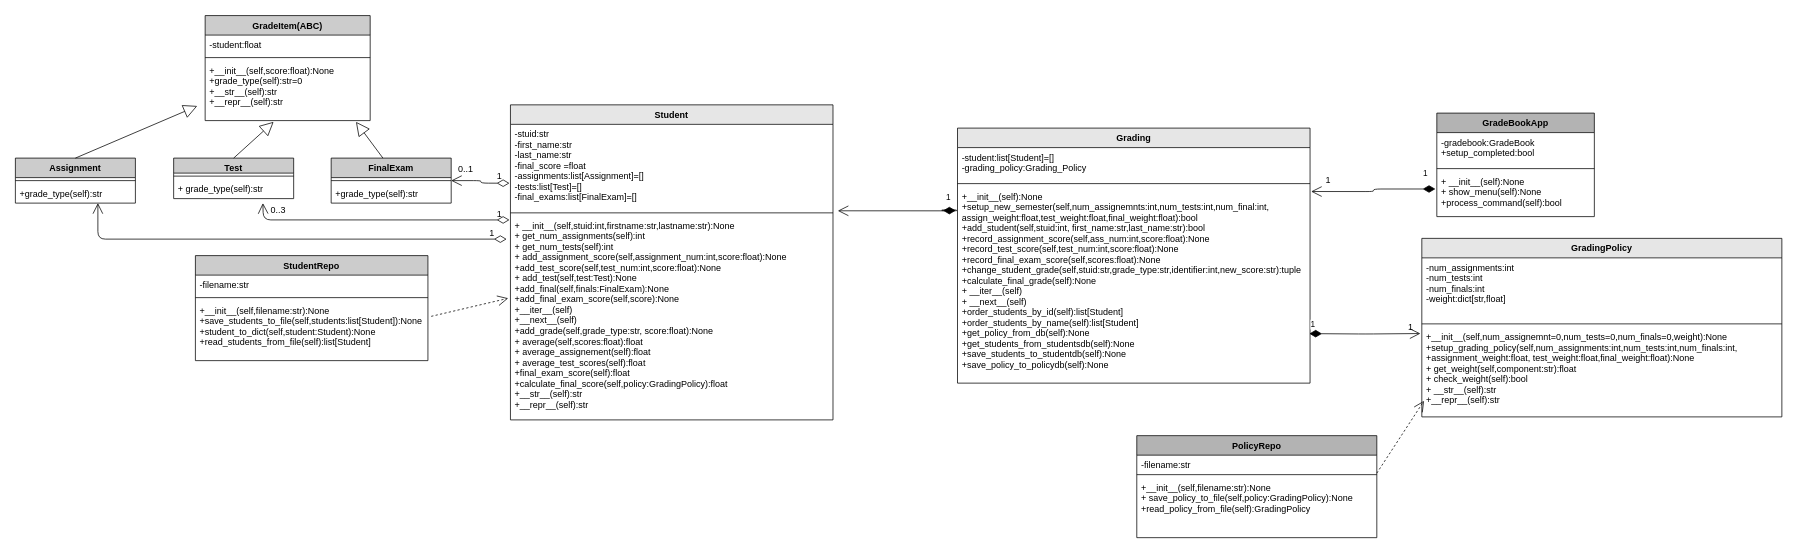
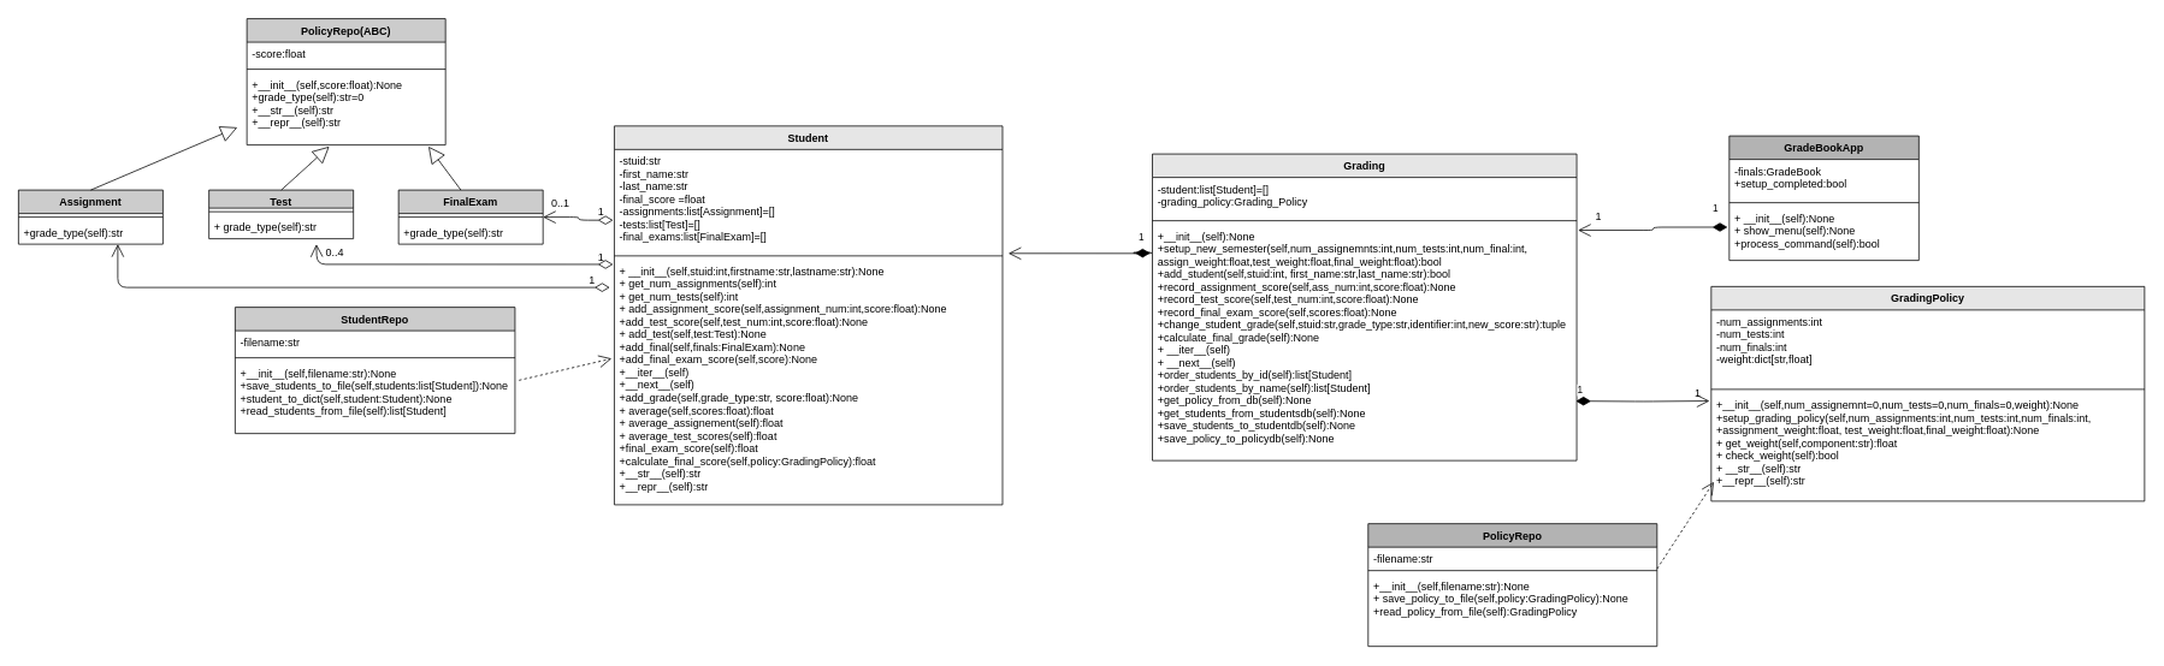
  <mxCell id="0" />
  <mxCell id="1" parent="0" />
  <mxCell id="2" value="Grading" style="swimlane;fontStyle=1;align=center;verticalAlign=top;childLayout=stackLayout;horizontal=1;startSize=26;horizontalStack=0;resizeParent=1;resizeParentMax=0;resizeLast=0;collapsible=1;marginBottom=0;fillColor=#E6E6E6;" parent="1" vertex="1"><mxGeometry x="1276" y="170" width="470" height="340" as="geometry" /></mxCell>
  <mxCell id="3" value="-student:list[Student]=[]&#10;-grading_policy:Grading_Policy" style="text;strokeColor=none;fillColor=none;align=left;verticalAlign=top;spacingLeft=4;spacingRight=4;overflow=hidden;rotatable=0;points=[[0,0.5],[1,0.5]];portConstraint=eastwest;" parent="2" vertex="1"><mxGeometry y="26" width="470" height="44" as="geometry" /></mxCell>
  <mxCell id="4" value="" style="line;strokeWidth=1;fillColor=none;align=left;verticalAlign=middle;spacingTop=-1;spacingLeft=3;spacingRight=3;rotatable=0;labelPosition=right;points=[];portConstraint=eastwest;strokeColor=inherit;" parent="2" vertex="1"><mxGeometry y="70" width="470" height="8" as="geometry" /></mxCell>
  <mxCell id="5" value="+__init__(self):None&#10;+setup_new_semester(self,num_assignemnts:int,num_tests:int,num_final:int,&#10;assign_weight:float,test_weight:float,final_weight:float):bool&#10;+add_student(self,stuid:int, first_name:str,last_name:str):bool&#10;+record_assignment_score(self,ass_num:int,score:float):None&#10;+record_test_score(self,test_num:int,score:float):None&#10;+record_final_exam_score(self,scores:float):None&#10;+change_student_grade(self,stuid:str,grade_type:str,identifier:int,new_score:str):tuple&#10;+calculate_final_grade(self):None&#10;+ __iter__(self) &#10;+ __next__(self)&#10;+order_students_by_id(self):list[Student]&#10;+order_students_by_name(self):list[Student]&#10;+get_policy_from_db(self):None&#10;+get_students_from_studentsdb(self):None&#10;+save_students_to_studentdb(self):None&#10;+save_policy_to_policydb(self):None" style="text;strokeColor=none;fillColor=none;align=left;verticalAlign=top;spacingLeft=4;spacingRight=4;overflow=hidden;rotatable=0;points=[[0,0.5],[1,0.5]];portConstraint=eastwest;" parent="2" vertex="1"><mxGeometry y="78" width="470" height="262" as="geometry" /></mxCell>
  <mxCell id="6" value="GradingPolicy" style="swimlane;fontStyle=1;align=center;verticalAlign=top;childLayout=stackLayout;horizontal=1;startSize=26;horizontalStack=0;resizeParent=1;resizeParentMax=0;resizeLast=0;collapsible=1;marginBottom=0;fillColor=#E6E6E6;" parent="1" vertex="1"><mxGeometry x="1895" y="317" width="480" height="238" as="geometry" /></mxCell>
  <mxCell id="7" value="-num_assignments:int&#10;-num_tests:int&#10;-num_finals:int&#10;-weight:dict[str,float]" style="text;strokeColor=none;fillColor=none;align=left;verticalAlign=top;spacingLeft=4;spacingRight=4;overflow=hidden;rotatable=0;points=[[0,0.5],[1,0.5]];portConstraint=eastwest;" parent="6" vertex="1"><mxGeometry y="26" width="480" height="84" as="geometry" /></mxCell>
  <mxCell id="8" value="" style="line;strokeWidth=1;fillColor=none;align=left;verticalAlign=middle;spacingTop=-1;spacingLeft=3;spacingRight=3;rotatable=0;labelPosition=right;points=[];portConstraint=eastwest;strokeColor=inherit;" parent="6" vertex="1"><mxGeometry y="110" width="480" height="8" as="geometry" /></mxCell>
  <mxCell id="9" value="+__init__(self,num_assignemnt=0,num_tests=0,num_finals=0,weight):None&#10;+setup_grading_policy(self,num_assignments:int,num_tests:int,num_finals:int, &#10;+assignment_weight:float, test_weight:float,final_weight:float):None&#10;+ get_weight(self,component:str):float&#10;+ check_weight(self):bool&#10;+ __str__(self):str&#10;+__repr__(self):str" style="text;strokeColor=none;fillColor=none;align=left;verticalAlign=top;spacingLeft=4;spacingRight=4;overflow=hidden;rotatable=0;points=[[0,0.5],[1,0.5]];portConstraint=eastwest;" parent="6" vertex="1"><mxGeometry y="118" width="480" height="120" as="geometry" /></mxCell>
  <mxCell id="10" value="Student" style="swimlane;fontStyle=1;align=center;verticalAlign=top;childLayout=stackLayout;horizontal=1;startSize=26;horizontalStack=0;resizeParent=1;resizeParentMax=0;resizeLast=0;collapsible=1;marginBottom=0;fillColor=#E6E6E6;" parent="1" vertex="1"><mxGeometry x="680" y="139" width="430" height="420" as="geometry" /></mxCell>
  <mxCell id="11" value="-stuid:str&#10;-first_name:str&#10;-last_name:str&#10;-final_score =float&#10;-assignments:list[Assignment]=[]&#10;-tests:list[Test]=[]&#10;-final_exams:list[FinalExam]=[]" style="text;strokeColor=none;fillColor=none;align=left;verticalAlign=top;spacingLeft=4;spacingRight=4;overflow=hidden;rotatable=0;points=[[0,0.5],[1,0.5]];portConstraint=eastwest;" parent="10" vertex="1"><mxGeometry y="26" width="430" height="114" as="geometry" /></mxCell>
  <mxCell id="12" value="" style="line;strokeWidth=1;fillColor=none;align=left;verticalAlign=middle;spacingTop=-1;spacingLeft=3;spacingRight=3;rotatable=0;labelPosition=right;points=[];portConstraint=eastwest;strokeColor=inherit;" parent="10" vertex="1"><mxGeometry y="140" width="430" height="8" as="geometry" /></mxCell>
  <mxCell id="13" value="+ __init__(self,stuid:int,firstname:str,lastname:str):None&#10;+ get_num_assignments(self):int&#10;+ get_num_tests(self):int&#10;+ add_assignment_score(self,assignment_num:int,score:float):None&#10;+add_test_score(self,test_num:int,score:float):None&#10;+ add_test(self,test:Test):None&#10;+add_final(self,finals:FinalExam):None&#10;+add_final_exam_score(self,score):None&#10;+__iter__(self)&#10;+__next__(self)&#10;+add_grade(self,grade_type:str, score:float):None&#10;+ average(self,scores:float):float&#10;+ average_assignement(self):float&#10;+ average_test_scores(self):float&#10;+final_exam_score(self):float&#10;+calculate_final_score(self,policy:GradingPolicy):float&#10;+__str__(self):str&#10;+__repr__(self):str&#10;" style="text;strokeColor=none;fillColor=none;align=left;verticalAlign=top;spacingLeft=4;spacingRight=4;overflow=hidden;rotatable=0;points=[[0,0.5],[1,0.5]];portConstraint=eastwest;" parent="10" vertex="1"><mxGeometry y="148" width="430" height="272" as="geometry" /></mxCell>
- <mxCell id="14" value="GradeItem(ABC)" style="swimlane;fontStyle=1;align=center;verticalAlign=top;childLayout=stackLayout;horizontal=1;startSize=26;horizontalStack=0;resizeParent=1;resizeParentMax=0;resizeLast=0;collapsible=1;marginBottom=0;fillColor=#CCCCCC;" parent="1" vertex="1"><mxGeometry x="273" y="20" width="220" height="140" as="geometry" /></mxCell>
- <mxCell id="15" value="-student:float" style="text;strokeColor=none;fillColor=none;align=left;verticalAlign=top;spacingLeft=4;spacingRight=4;overflow=hidden;rotatable=0;points=[[0,0.5],[1,0.5]];portConstraint=eastwest;" parent="14" vertex="1"><mxGeometry y="26" width="220" height="26" as="geometry" /></mxCell>
+ <mxCell id="14" value="PolicyRepo(ABC)" style="swimlane;fontStyle=1;align=center;verticalAlign=top;childLayout=stackLayout;horizontal=1;startSize=26;horizontalStack=0;resizeParent=1;resizeParentMax=0;resizeLast=0;collapsible=1;marginBottom=0;fillColor=#CCCCCC;" parent="1" vertex="1"><mxGeometry x="273" y="20" width="220" height="140" as="geometry" /></mxCell>
+ <mxCell id="15" value="-score:float" style="text;strokeColor=none;fillColor=none;align=left;verticalAlign=top;spacingLeft=4;spacingRight=4;overflow=hidden;rotatable=0;points=[[0,0.5],[1,0.5]];portConstraint=eastwest;" parent="14" vertex="1"><mxGeometry y="26" width="220" height="26" as="geometry" /></mxCell>
  <mxCell id="16" value="" style="line;strokeWidth=1;fillColor=none;align=left;verticalAlign=middle;spacingTop=-1;spacingLeft=3;spacingRight=3;rotatable=0;labelPosition=right;points=[];portConstraint=eastwest;strokeColor=inherit;" parent="14" vertex="1"><mxGeometry y="52" width="220" height="8" as="geometry" /></mxCell>
  <mxCell id="17" value="+__init__(self,score:float):None&#10;+grade_type(self):str=0&#10;+__str__(self):str&#10;+__repr__(self):str" style="text;strokeColor=none;fillColor=none;align=left;verticalAlign=top;spacingLeft=4;spacingRight=4;overflow=hidden;rotatable=0;points=[[0,0.5],[1,0.5]];portConstraint=eastwest;" parent="14" vertex="1"><mxGeometry y="60" width="220" height="80" as="geometry" /></mxCell>
  <mxCell id="18" value="Assignment" style="swimlane;fontStyle=1;align=center;verticalAlign=top;childLayout=stackLayout;horizontal=1;startSize=26;horizontalStack=0;resizeParent=1;resizeParentMax=0;resizeLast=0;collapsible=1;marginBottom=0;fillColor=#CCCCCC;" parent="1" vertex="1"><mxGeometry x="20" y="210" width="160" height="60" as="geometry" /></mxCell>
  <mxCell id="19" value="" style="line;strokeWidth=1;fillColor=none;align=left;verticalAlign=middle;spacingTop=-1;spacingLeft=3;spacingRight=3;rotatable=0;labelPosition=right;points=[];portConstraint=eastwest;strokeColor=inherit;" parent="18" vertex="1"><mxGeometry y="26" width="160" height="8" as="geometry" /></mxCell>
  <mxCell id="20" value="+grade_type(self):str" style="text;strokeColor=none;fillColor=none;align=left;verticalAlign=top;spacingLeft=4;spacingRight=4;overflow=hidden;rotatable=0;points=[[0,0.5],[1,0.5]];portConstraint=eastwest;" parent="18" vertex="1"><mxGeometry y="34" width="160" height="26" as="geometry" /></mxCell>
  <mxCell id="21" value="Test" style="swimlane;fontStyle=1;align=center;verticalAlign=top;childLayout=stackLayout;horizontal=1;startSize=20;horizontalStack=0;resizeParent=1;resizeParentMax=0;resizeLast=0;collapsible=1;marginBottom=0;fillColor=#CCCCCC;" parent="1" vertex="1"><mxGeometry x="231" y="210" width="160" height="54" as="geometry" /></mxCell>
  <mxCell id="22" value="" style="line;strokeWidth=1;fillColor=none;align=left;verticalAlign=middle;spacingTop=-1;spacingLeft=3;spacingRight=3;rotatable=0;labelPosition=right;points=[];portConstraint=eastwest;strokeColor=inherit;" parent="21" vertex="1"><mxGeometry y="20" width="160" height="8" as="geometry" /></mxCell>
  <mxCell id="23" value="+ grade_type(self):str" style="text;strokeColor=none;fillColor=none;align=left;verticalAlign=top;spacingLeft=4;spacingRight=4;overflow=hidden;rotatable=0;points=[[0,0.5],[1,0.5]];portConstraint=eastwest;" parent="21" vertex="1"><mxGeometry y="28" width="160" height="26" as="geometry" /></mxCell>
  <mxCell id="24" value="FinalExam" style="swimlane;fontStyle=1;align=center;verticalAlign=top;childLayout=stackLayout;horizontal=1;startSize=26;horizontalStack=0;resizeParent=1;resizeParentMax=0;resizeLast=0;collapsible=1;marginBottom=0;fillColor=#CCCCCC;" parent="1" vertex="1"><mxGeometry x="441" y="210" width="160" height="60" as="geometry" /></mxCell>
  <mxCell id="25" value="" style="line;strokeWidth=1;fillColor=none;align=left;verticalAlign=middle;spacingTop=-1;spacingLeft=3;spacingRight=3;rotatable=0;labelPosition=right;points=[];portConstraint=eastwest;strokeColor=inherit;" parent="24" vertex="1"><mxGeometry y="26" width="160" height="8" as="geometry" /></mxCell>
  <mxCell id="26" value="+grade_type(self):str" style="text;strokeColor=none;fillColor=none;align=left;verticalAlign=top;spacingLeft=4;spacingRight=4;overflow=hidden;rotatable=0;points=[[0,0.5],[1,0.5]];portConstraint=eastwest;" parent="24" vertex="1"><mxGeometry y="34" width="160" height="26" as="geometry" /></mxCell>
  <mxCell id="27" value="GradeBookApp" style="swimlane;fontStyle=1;align=center;verticalAlign=top;childLayout=stackLayout;horizontal=1;startSize=26;horizontalStack=0;resizeParent=1;resizeParentMax=0;resizeLast=0;collapsible=1;marginBottom=0;fillColor=#B3B3B3;" parent="1" vertex="1"><mxGeometry x="1915" y="150" width="210" height="138" as="geometry" /></mxCell>
- <mxCell id="28" value="-gradebook:GradeBook&#10;+setup_completed:bool" style="text;strokeColor=none;fillColor=none;align=left;verticalAlign=top;spacingLeft=4;spacingRight=4;overflow=hidden;rotatable=0;points=[[0,0.5],[1,0.5]];portConstraint=eastwest;" parent="27" vertex="1"><mxGeometry y="26" width="210" height="44" as="geometry" /></mxCell>
+ <mxCell id="28" value="-finals:GradeBook&#10;+setup_completed:bool" style="text;strokeColor=none;fillColor=none;align=left;verticalAlign=top;spacingLeft=4;spacingRight=4;overflow=hidden;rotatable=0;points=[[0,0.5],[1,0.5]];portConstraint=eastwest;" parent="27" vertex="1"><mxGeometry y="26" width="210" height="44" as="geometry" /></mxCell>
  <mxCell id="29" value="" style="line;strokeWidth=1;fillColor=none;align=left;verticalAlign=middle;spacingTop=-1;spacingLeft=3;spacingRight=3;rotatable=0;labelPosition=right;points=[];portConstraint=eastwest;strokeColor=inherit;" parent="27" vertex="1"><mxGeometry y="70" width="210" height="8" as="geometry" /></mxCell>
  <mxCell id="30" value="+ __init__(self):None&#10;+ show_menu(self):None&#10;+process_command(self):bool" style="text;strokeColor=none;fillColor=none;align=left;verticalAlign=top;spacingLeft=4;spacingRight=4;overflow=hidden;rotatable=0;points=[[0,0.5],[1,0.5]];portConstraint=eastwest;" parent="27" vertex="1"><mxGeometry y="78" width="210" height="60" as="geometry" /></mxCell>
  <mxCell id="31" value="StudentRepo" style="swimlane;fontStyle=1;align=center;verticalAlign=top;childLayout=stackLayout;horizontal=1;startSize=26;horizontalStack=0;resizeParent=1;resizeParentMax=0;resizeLast=0;collapsible=1;marginBottom=0;fillColor=#CCCCCC;" parent="1" vertex="1"><mxGeometry x="260" y="340" width="310" height="140" as="geometry" /></mxCell>
  <mxCell id="32" value="-filename:str" style="text;strokeColor=none;fillColor=none;align=left;verticalAlign=top;spacingLeft=4;spacingRight=4;overflow=hidden;rotatable=0;points=[[0,0.5],[1,0.5]];portConstraint=eastwest;" parent="31" vertex="1"><mxGeometry y="26" width="310" height="26" as="geometry" /></mxCell>
  <mxCell id="33" value="" style="line;strokeWidth=1;fillColor=none;align=left;verticalAlign=middle;spacingTop=-1;spacingLeft=3;spacingRight=3;rotatable=0;labelPosition=right;points=[];portConstraint=eastwest;strokeColor=inherit;" parent="31" vertex="1"><mxGeometry y="52" width="310" height="8" as="geometry" /></mxCell>
  <mxCell id="34" value="+__init__(self,filename:str):None&#10;+save_students_to_file(self,students:list[Student]):None&#10;+student_to_dict(self,student:Student):None&#10;+read_students_from_file(self):list[Student]" style="text;strokeColor=none;fillColor=none;align=left;verticalAlign=top;spacingLeft=4;spacingRight=4;overflow=hidden;rotatable=0;points=[[0,0.5],[1,0.5]];portConstraint=eastwest;" parent="31" vertex="1"><mxGeometry y="60" width="310" height="80" as="geometry" /></mxCell>
  <mxCell id="35" value="PolicyRepo" style="swimlane;fontStyle=1;align=center;verticalAlign=top;childLayout=stackLayout;horizontal=1;startSize=26;horizontalStack=0;resizeParent=1;resizeParentMax=0;resizeLast=0;collapsible=1;marginBottom=0;fillColor=#B3B3B3;" parent="1" vertex="1"><mxGeometry x="1515" y="580" width="320" height="136" as="geometry" /></mxCell>
  <mxCell id="36" value="-filename:str" style="text;strokeColor=none;fillColor=none;align=left;verticalAlign=top;spacingLeft=4;spacingRight=4;overflow=hidden;rotatable=0;points=[[0,0.5],[1,0.5]];portConstraint=eastwest;" parent="35" vertex="1"><mxGeometry y="26" width="320" height="22" as="geometry" /></mxCell>
  <mxCell id="37" value="" style="line;strokeWidth=1;fillColor=none;align=left;verticalAlign=middle;spacingTop=-1;spacingLeft=3;spacingRight=3;rotatable=0;labelPosition=right;points=[];portConstraint=eastwest;strokeColor=inherit;" parent="35" vertex="1"><mxGeometry y="48" width="320" height="8" as="geometry" /></mxCell>
  <mxCell id="38" value="+__init__(self,filename:str):None&#10;+ save_policy_to_file(self,policy:GradingPolicy):None&#10;+read_policy_from_file(self):GradingPolicy" style="text;strokeColor=none;fillColor=none;align=left;verticalAlign=top;spacingLeft=4;spacingRight=4;overflow=hidden;rotatable=0;points=[[0,0.5],[1,0.5]];portConstraint=eastwest;" parent="35" vertex="1"><mxGeometry y="56" width="320" height="80" as="geometry" /></mxCell>
  <mxCell id="39" value="" style="endArrow=block;endSize=16;endFill=0;html=1;exitX=0.5;exitY=0;exitDx=0;exitDy=0;entryX=-0.048;entryY=0.757;entryDx=0;entryDy=0;entryPerimeter=0;" parent="1" source="18" target="17" edge="1"><mxGeometry width="160" relative="1" as="geometry"><mxPoint x="90" y="170" as="sourcePoint" /><mxPoint x="250" y="170" as="targetPoint" /></mxGeometry></mxCell>
  <mxCell id="40" value="" style="endArrow=block;endSize=16;endFill=0;html=1;exitX=0.5;exitY=0;exitDx=0;exitDy=0;entryX=0.415;entryY=1.021;entryDx=0;entryDy=0;entryPerimeter=0;" parent="1" source="21" target="17" edge="1"><mxGeometry width="160" relative="1" as="geometry"><mxPoint x="110" y="220" as="sourcePoint" /><mxPoint x="220.44" y="150.56" as="targetPoint" /></mxGeometry></mxCell>
  <mxCell id="41" value="" style="endArrow=block;endSize=16;endFill=0;html=1;entryX=0.914;entryY=1.021;entryDx=0;entryDy=0;entryPerimeter=0;" parent="1" target="17" edge="1"><mxGeometry width="160" relative="1" as="geometry"><mxPoint x="510" y="210" as="sourcePoint" /><mxPoint x="230.44" y="160.56" as="targetPoint" /></mxGeometry></mxCell>
  <mxCell id="42" value="" style="endArrow=open;endSize=12;dashed=1;html=1;exitX=1.014;exitY=0.262;exitDx=0;exitDy=0;exitPerimeter=0;entryX=-0.007;entryY=0.404;entryDx=0;entryDy=0;entryPerimeter=0;" parent="1" source="34" target="13" edge="1"><mxGeometry width="160" relative="1" as="geometry"><mxPoint x="490" y="450" as="sourcePoint" /><mxPoint x="650" y="450" as="targetPoint" /></mxGeometry></mxCell>
  <mxCell id="43" value="" style="endArrow=open;endSize=12;dashed=1;html=1;entryX=-0.007;entryY=0.404;entryDx=0;entryDy=0;entryPerimeter=0;" parent="1" edge="1"><mxGeometry width="160" relative="1" as="geometry"><mxPoint x="1835" y="630" as="sourcePoint" /><mxPoint x="1897.94" y="533.548" as="targetPoint" /></mxGeometry></mxCell>
  <mxCell id="44" value="1" style="endArrow=open;html=1;endSize=12;startArrow=diamondThin;startSize=14;startFill=1;edgeStyle=orthogonalEdgeStyle;align=left;verticalAlign=bottom;entryX=1.003;entryY=0.025;entryDx=0;entryDy=0;entryPerimeter=0;exitX=-0.009;exitY=0.386;exitDx=0;exitDy=0;exitPerimeter=0;" parent="1" source="30" target="5" edge="1"><mxGeometry x="-0.787" y="-11" relative="1" as="geometry"><mxPoint x="1905" y="220" as="sourcePoint" /><mxPoint x="1885" y="120" as="targetPoint" /><mxPoint as="offset" /></mxGeometry></mxCell>
  <mxCell id="45" value="1" style="text;html=1;align=center;verticalAlign=middle;resizable=0;points=[];autosize=1;strokeColor=none;fillColor=none;" parent="1" vertex="1"><mxGeometry x="1755" y="225" width="30" height="30" as="geometry" /></mxCell>
  <mxCell id="46" value="1" style="endArrow=open;html=1;endSize=12;startArrow=diamondThin;startSize=14;startFill=1;edgeStyle=orthogonalEdgeStyle;align=left;verticalAlign=bottom;entryX=1.015;entryY=1.011;entryDx=0;entryDy=0;entryPerimeter=0;exitX=-0.005;exitY=0.122;exitDx=0;exitDy=0;exitPerimeter=0;" parent="1" source="5" target="11" edge="1"><mxGeometry x="-0.849" y="-9" relative="1" as="geometry"><mxPoint x="1285" y="280" as="sourcePoint" /><mxPoint x="1415" y="130" as="targetPoint" /><Array as="points"><mxPoint x="1255" y="280" /><mxPoint x="1255" y="279" /><mxPoint x="1275" y="279" /><mxPoint x="1275" y="280" /></Array><mxPoint as="offset" /></mxGeometry></mxCell>
  <mxCell id="47" value="1" style="endArrow=open;html=1;endSize=12;startArrow=diamondThin;startSize=14;startFill=1;edgeStyle=orthogonalEdgeStyle;align=left;verticalAlign=bottom;entryX=-0.004;entryY=0.074;entryDx=0;entryDy=0;entryPerimeter=0;" parent="1" target="9" edge="1"><mxGeometry x="-1" y="3" relative="1" as="geometry"><mxPoint x="1745" y="444" as="sourcePoint" /><mxPoint x="1795" y="330" as="targetPoint" /></mxGeometry></mxCell>
  <mxCell id="48" value="1" style="text;html=1;align=center;verticalAlign=middle;resizable=0;points=[];autosize=1;strokeColor=none;fillColor=none;" parent="1" vertex="1"><mxGeometry x="1865" y="420" width="30" height="30" as="geometry" /></mxCell>
  <mxCell id="49" value="" style="endArrow=open;html=1;endSize=12;startArrow=diamondThin;startSize=14;startFill=0;edgeStyle=orthogonalEdgeStyle;align=left;verticalAlign=bottom;entryX=1;entryY=0.5;entryDx=0;entryDy=0;exitX=-0.003;exitY=0.688;exitDx=0;exitDy=0;exitPerimeter=0;" parent="1" target="24" edge="1" source="11"><mxGeometry x="-1" y="3" relative="1" as="geometry"><mxPoint x="670" y="246" as="sourcePoint" /><mxPoint x="710" y="90" as="targetPoint" /></mxGeometry></mxCell>
  <mxCell id="50" value="0..1" style="text;html=1;align=center;verticalAlign=middle;resizable=0;points=[];autosize=1;strokeColor=none;fillColor=none;" parent="1" vertex="1"><mxGeometry x="600" y="210" width="40" height="30" as="geometry" /></mxCell>
  <mxCell id="51" value="" style="endArrow=open;html=1;endSize=12;startArrow=diamondThin;startSize=14;startFill=0;edgeStyle=orthogonalEdgeStyle;align=left;verticalAlign=bottom;exitX=-0.003;exitY=0.02;exitDx=0;exitDy=0;exitPerimeter=0;" parent="1" source="13" edge="1"><mxGeometry x="-1" y="3" relative="1" as="geometry"><mxPoint x="675" y="290" as="sourcePoint" /><mxPoint x="350" y="270" as="targetPoint" /></mxGeometry></mxCell>
- <mxCell id="52" value="0..3" style="text;html=1;align=center;verticalAlign=middle;resizable=0;points=[];autosize=1;strokeColor=none;fillColor=none;" parent="1" vertex="1"><mxGeometry x="350" y="265" width="40" height="30" as="geometry" /></mxCell>
+ <mxCell id="52" value="0..4" style="text;html=1;align=center;verticalAlign=middle;resizable=0;points=[];autosize=1;strokeColor=none;fillColor=none;" parent="1" vertex="1"><mxGeometry x="350" y="265" width="40" height="30" as="geometry" /></mxCell>
  <mxCell id="53" value="" style="endArrow=open;html=1;endSize=12;startArrow=diamondThin;startSize=14;startFill=0;edgeStyle=orthogonalEdgeStyle;align=left;verticalAlign=bottom;" parent="1" edge="1"><mxGeometry x="-0.932" y="-8" relative="1" as="geometry"><mxPoint x="675" y="318" as="sourcePoint" /><mxPoint x="130" y="270" as="targetPoint" /><Array as="points"><mxPoint x="130" y="318" /></Array><mxPoint as="offset" /></mxGeometry></mxCell>
  <mxCell id="54" value="1" style="text;html=1;align=center;verticalAlign=middle;resizable=0;points=[];autosize=1;strokeColor=none;fillColor=none;" vertex="1" parent="1"><mxGeometry x="640" y="295" width="30" height="30" as="geometry" /></mxCell>
  <mxCell id="55" value="1" style="text;html=1;align=center;verticalAlign=middle;resizable=0;points=[];autosize=1;strokeColor=none;fillColor=none;" vertex="1" parent="1"><mxGeometry x="650" y="220" width="30" height="30" as="geometry" /></mxCell>
  <mxCell id="56" value="1" style="text;html=1;align=center;verticalAlign=middle;resizable=0;points=[];autosize=1;strokeColor=none;fillColor=none;" vertex="1" parent="1"><mxGeometry x="650" y="270" width="30" height="30" as="geometry" /></mxCell>
